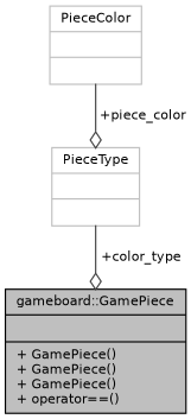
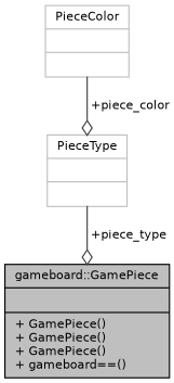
  digraph {
    node [color=grey75 fillcolor=white fontname=Helvetica fontsize=10 shape=record style=filled]
    edge [arrowhead=odiamond color=grey25 fontname=Helvetica fontsize=10 labelfontname=Helvetica labelfontsize=10 style=solid]
-   n1 [color=black fillcolor=grey75 fontcolor=black height=0.2 label="{gameboard::GamePiece\n||+ GamePiece()\l+ GamePiece()\l+ GamePiece()\l+ operator==()\l}" width=0.4]
+   n1 [color=black fillcolor=grey75 fontcolor=black height=0.2 label="{gameboard::GamePiece\n||+ GamePiece()\l+ GamePiece()\l+ GamePiece()\l+ gameboard==()\l}" width=0.4]
    n2 [height=0.2 label="{PieceColor\n||}" width=0.4]
    n3 [height=0.2 label="{PieceType\n||}" width=0.4]
    n2 -> n3 [label=" +piece_color"]
-   n3 -> n1 [label=" +color_type"]
+   n3 -> n1 [label=" +piece_type"]
  }
